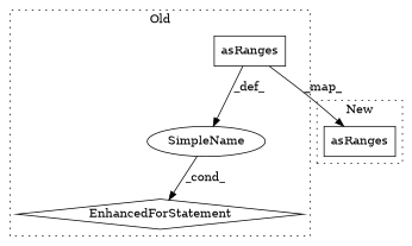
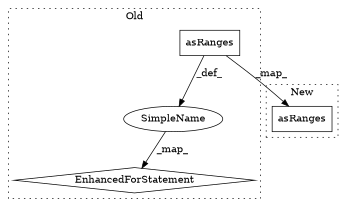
  digraph {
    node [a=32 l=10 shape=box]
    n1 [label=asRanges s=1858]
    n2 [a=42 l=5 label=SimpleName s=1844 shape=ellipse]
    n3 [a=70 l="5,2" label=EnhancedForStatement s="1830,1868" shape=diamond]
    n4 [label=asRanges s=2040]
    subgraph cluster_1 {
      label=Old
      style=dotted
      n1
      n2
      n3
    }
    subgraph cluster_2 {
      label=New
      style=dotted
      n4
    }
    n1 -> n2 [label=_def_]
    n1 -> n4 [label=_map_]
-   n2 -> n3 [label=_cond_]
+   n2 -> n3 [label=_map_]
  }
